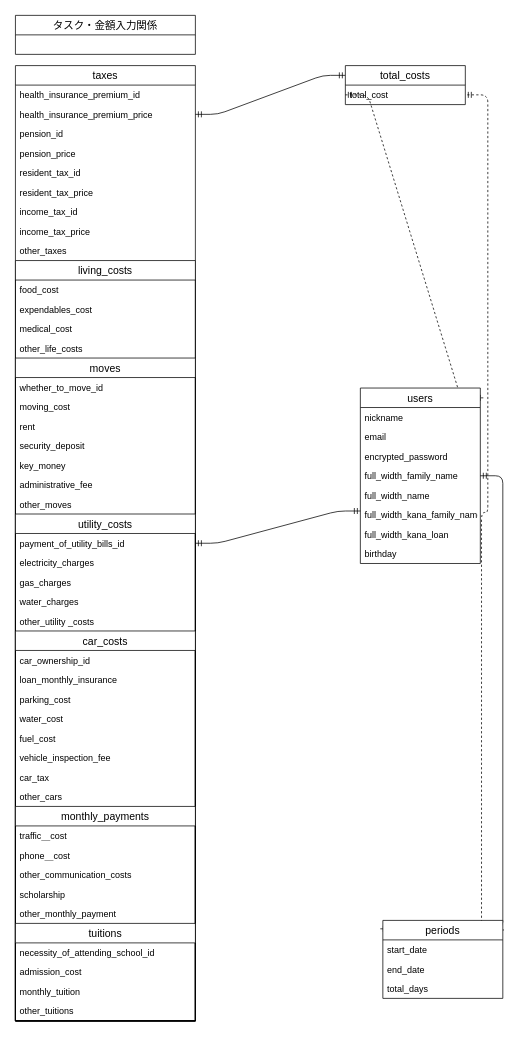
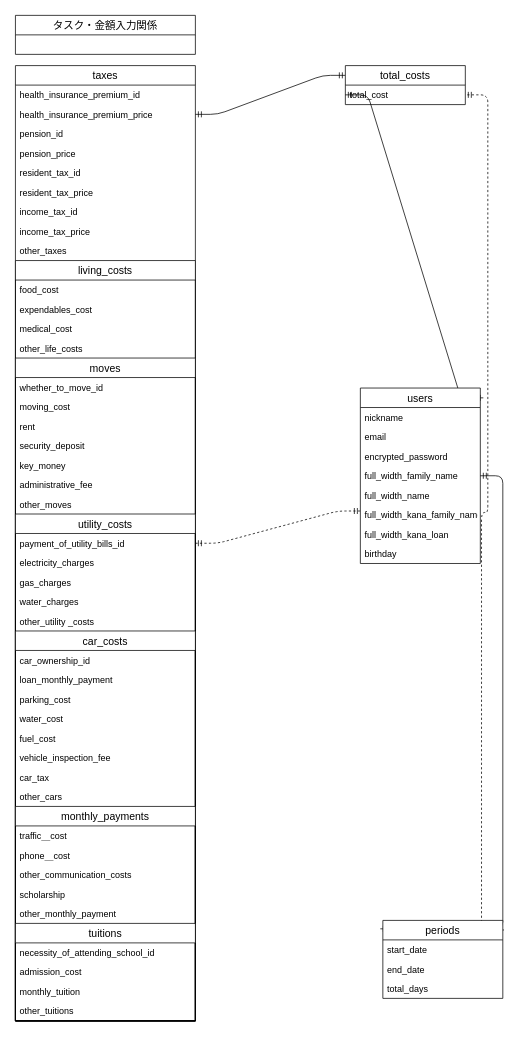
  <mxCell id="0" />
  <mxCell id="1" parent="0" />
- <mxCell id="2" value="" style="edgeStyle=entityRelationEdgeStyle;fontSize=12;html=1;endArrow=ERmandOne;startArrow=ERmandOne;entryX=0;entryY=0.308;entryDx=0;entryDy=0;entryPerimeter=0;" parent="1" source="4" target="63" edge="1"><mxGeometry width="100" height="100" relative="1" as="geometry"><mxPoint x="260" y="157" as="sourcePoint" /><mxPoint x="530" y="611" as="targetPoint" /></mxGeometry></mxCell>
+ <mxCell id="2" value="" style="edgeStyle=entityRelationEdgeStyle;fontSize=12;html=1;endArrow=ERmandOne;startArrow=ERmandOne;entryX=0;entryY=0.308;entryDx=0;entryDy=0;entryPerimeter=0;dashed=1;" parent="1" source="4" target="63" edge="1"><mxGeometry width="100" height="100" relative="1" as="geometry"><mxPoint x="260" y="157" as="sourcePoint" /><mxPoint x="530" y="611" as="targetPoint" /></mxGeometry></mxCell>
  <mxCell id="3" value="" style="edgeStyle=entityRelationEdgeStyle;fontSize=12;html=1;endArrow=ERmandOne;startArrow=ERmandOne;entryX=0;entryY=0.25;entryDx=0;entryDy=0;exitX=1;exitY=0.5;exitDx=0;exitDy=0;" parent="1" source="6" target="66" edge="1"><mxGeometry width="100" height="100" relative="1" as="geometry"><mxPoint x="262" y="113" as="sourcePoint" /><mxPoint x="534" y="107.008" as="targetPoint" /></mxGeometry></mxCell>
  <mxCell id="4" value="taxes" style="swimlane;fontStyle=0;childLayout=stackLayout;horizontal=1;startSize=26;horizontalStack=0;resizeParent=1;resizeParentMax=0;resizeLast=0;collapsible=1;marginBottom=0;align=center;fontSize=14;" parent="1" vertex="1"><mxGeometry x="20" y="87" width="240" height="1274" as="geometry"><mxRectangle x="50" y="90" width="60" height="26" as="alternateBounds" /></mxGeometry></mxCell>
  <mxCell id="5" value="health_insurance_premium_id" style="text;strokeColor=none;fillColor=none;spacingLeft=4;spacingRight=4;overflow=hidden;rotatable=0;points=[[0,0.5],[1,0.5]];portConstraint=eastwest;fontSize=12;" parent="4" vertex="1"><mxGeometry y="26" width="240" height="26" as="geometry" /></mxCell>
  <mxCell id="6" value="health_insurance_premium_price" style="text;strokeColor=none;fillColor=none;spacingLeft=4;spacingRight=4;overflow=hidden;rotatable=0;points=[[0,0.5],[1,0.5]];portConstraint=eastwest;fontSize=12;" parent="4" vertex="1"><mxGeometry y="52" width="240" height="26" as="geometry" /></mxCell>
  <mxCell id="7" value="pension_id" style="text;strokeColor=none;fillColor=none;spacingLeft=4;spacingRight=4;overflow=hidden;rotatable=0;points=[[0,0.5],[1,0.5]];portConstraint=eastwest;fontSize=12;" parent="4" vertex="1"><mxGeometry y="78" width="240" height="26" as="geometry" /></mxCell>
  <mxCell id="8" value="pension_price" style="text;strokeColor=none;fillColor=none;spacingLeft=4;spacingRight=4;overflow=hidden;rotatable=0;points=[[0,0.5],[1,0.5]];portConstraint=eastwest;fontSize=12;" parent="4" vertex="1"><mxGeometry y="104" width="240" height="26" as="geometry" /></mxCell>
  <mxCell id="9" value="resident_tax_id" style="text;strokeColor=none;fillColor=none;spacingLeft=4;spacingRight=4;overflow=hidden;rotatable=0;points=[[0,0.5],[1,0.5]];portConstraint=eastwest;fontSize=12;" parent="4" vertex="1"><mxGeometry y="130" width="240" height="26" as="geometry" /></mxCell>
  <mxCell id="10" value="resident_tax_price" style="text;strokeColor=none;fillColor=none;spacingLeft=4;spacingRight=4;overflow=hidden;rotatable=0;points=[[0,0.5],[1,0.5]];portConstraint=eastwest;fontSize=12;" parent="4" vertex="1"><mxGeometry y="156" width="240" height="26" as="geometry" /></mxCell>
  <mxCell id="11" value="income_tax_id " style="text;strokeColor=none;fillColor=none;spacingLeft=4;spacingRight=4;overflow=hidden;rotatable=0;points=[[0,0.5],[1,0.5]];portConstraint=eastwest;fontSize=12;" parent="4" vertex="1"><mxGeometry y="182" width="240" height="26" as="geometry" /></mxCell>
  <mxCell id="12" value="income_tax_price" style="text;strokeColor=none;fillColor=none;spacingLeft=4;spacingRight=4;overflow=hidden;rotatable=0;points=[[0,0.5],[1,0.5]];portConstraint=eastwest;fontSize=12;" parent="4" vertex="1"><mxGeometry y="208" width="240" height="26" as="geometry" /></mxCell>
  <mxCell id="13" value="other_taxes" style="text;strokeColor=none;fillColor=none;spacingLeft=4;spacingRight=4;overflow=hidden;rotatable=0;points=[[0,0.5],[1,0.5]];portConstraint=eastwest;fontSize=12;" parent="4" vertex="1"><mxGeometry y="234" width="240" height="26" as="geometry" /></mxCell>
  <mxCell id="14" value="living_costs" style="swimlane;fontStyle=0;childLayout=stackLayout;horizontal=1;startSize=26;horizontalStack=0;resizeParent=1;resizeParentMax=0;resizeLast=0;collapsible=1;marginBottom=0;align=center;fontSize=14;" parent="4" vertex="1"><mxGeometry y="260" width="240" height="1014" as="geometry" /></mxCell>
  <mxCell id="15" value="food_cost" style="text;strokeColor=none;fillColor=none;spacingLeft=4;spacingRight=4;overflow=hidden;rotatable=0;points=[[0,0.5],[1,0.5]];portConstraint=eastwest;fontSize=12;" parent="14" vertex="1"><mxGeometry y="26" width="240" height="26" as="geometry" /></mxCell>
  <mxCell id="16" value="expendables_cost" style="text;strokeColor=none;fillColor=none;spacingLeft=4;spacingRight=4;overflow=hidden;rotatable=0;points=[[0,0.5],[1,0.5]];portConstraint=eastwest;fontSize=12;" parent="14" vertex="1"><mxGeometry y="52" width="240" height="26" as="geometry" /></mxCell>
  <mxCell id="17" value="medical_cost" style="text;strokeColor=none;fillColor=none;spacingLeft=4;spacingRight=4;overflow=hidden;rotatable=0;points=[[0,0.5],[1,0.5]];portConstraint=eastwest;fontSize=12;" parent="14" vertex="1"><mxGeometry y="78" width="240" height="26" as="geometry" /></mxCell>
  <mxCell id="18" value="other_life_costs" style="text;strokeColor=none;fillColor=none;spacingLeft=4;spacingRight=4;overflow=hidden;rotatable=0;points=[[0,0.5],[1,0.5]];portConstraint=eastwest;fontSize=12;" parent="14" vertex="1"><mxGeometry y="104" width="240" height="26" as="geometry" /></mxCell>
  <mxCell id="19" value="moves" style="swimlane;fontStyle=0;childLayout=stackLayout;horizontal=1;startSize=26;horizontalStack=0;resizeParent=1;resizeParentMax=0;resizeLast=0;collapsible=1;marginBottom=0;align=center;fontSize=14;" parent="14" vertex="1"><mxGeometry y="130" width="240" height="884" as="geometry" /></mxCell>
  <mxCell id="20" value="whether_to_move_id" style="text;strokeColor=none;fillColor=none;spacingLeft=4;spacingRight=4;overflow=hidden;rotatable=0;points=[[0,0.5],[1,0.5]];portConstraint=eastwest;fontSize=12;" parent="19" vertex="1"><mxGeometry y="26" width="240" height="26" as="geometry" /></mxCell>
  <mxCell id="21" value="moving_cost " style="text;strokeColor=none;fillColor=none;spacingLeft=4;spacingRight=4;overflow=hidden;rotatable=0;points=[[0,0.5],[1,0.5]];portConstraint=eastwest;fontSize=12;" parent="19" vertex="1"><mxGeometry y="52" width="240" height="26" as="geometry" /></mxCell>
  <mxCell id="22" value="rent" style="text;strokeColor=none;fillColor=none;spacingLeft=4;spacingRight=4;overflow=hidden;rotatable=0;points=[[0,0.5],[1,0.5]];portConstraint=eastwest;fontSize=12;" parent="19" vertex="1"><mxGeometry y="78" width="240" height="26" as="geometry" /></mxCell>
  <mxCell id="23" value="security_deposit" style="text;strokeColor=none;fillColor=none;spacingLeft=4;spacingRight=4;overflow=hidden;rotatable=0;points=[[0,0.5],[1,0.5]];portConstraint=eastwest;fontSize=12;" parent="19" vertex="1"><mxGeometry y="104" width="240" height="26" as="geometry" /></mxCell>
  <mxCell id="24" value="key_money" style="text;strokeColor=none;fillColor=none;spacingLeft=4;spacingRight=4;overflow=hidden;rotatable=0;points=[[0,0.5],[1,0.5]];portConstraint=eastwest;fontSize=12;" parent="19" vertex="1"><mxGeometry y="130" width="240" height="26" as="geometry" /></mxCell>
  <mxCell id="25" value="administrative_fee" style="text;strokeColor=none;fillColor=none;spacingLeft=4;spacingRight=4;overflow=hidden;rotatable=0;points=[[0,0.5],[1,0.5]];portConstraint=eastwest;fontSize=12;" parent="19" vertex="1"><mxGeometry y="156" width="240" height="26" as="geometry" /></mxCell>
  <mxCell id="26" value="other_moves" style="text;strokeColor=none;fillColor=none;spacingLeft=4;spacingRight=4;overflow=hidden;rotatable=0;points=[[0,0.5],[1,0.5]];portConstraint=eastwest;fontSize=12;" parent="19" vertex="1"><mxGeometry y="182" width="240" height="26" as="geometry" /></mxCell>
  <mxCell id="27" value="utility_costs" style="swimlane;fontStyle=0;childLayout=stackLayout;horizontal=1;startSize=26;horizontalStack=0;resizeParent=1;resizeParentMax=0;resizeLast=0;collapsible=1;marginBottom=0;align=center;fontSize=14;" parent="19" vertex="1"><mxGeometry y="208" width="240" height="676" as="geometry" /></mxCell>
  <mxCell id="28" value="payment_of_utility_bills_id" style="text;strokeColor=none;fillColor=none;spacingLeft=4;spacingRight=4;overflow=hidden;rotatable=0;points=[[0,0.5],[1,0.5]];portConstraint=eastwest;fontSize=12;" parent="27" vertex="1"><mxGeometry y="26" width="240" height="26" as="geometry" /></mxCell>
  <mxCell id="29" value="electricity_charges " style="text;strokeColor=none;fillColor=none;spacingLeft=4;spacingRight=4;overflow=hidden;rotatable=0;points=[[0,0.5],[1,0.5]];portConstraint=eastwest;fontSize=12;" parent="27" vertex="1"><mxGeometry y="52" width="240" height="26" as="geometry" /></mxCell>
  <mxCell id="30" value="gas_charges" style="text;strokeColor=none;fillColor=none;spacingLeft=4;spacingRight=4;overflow=hidden;rotatable=0;points=[[0,0.5],[1,0.5]];portConstraint=eastwest;fontSize=12;" parent="27" vertex="1"><mxGeometry y="78" width="240" height="26" as="geometry" /></mxCell>
  <mxCell id="31" value="water_charges" style="text;strokeColor=none;fillColor=none;spacingLeft=4;spacingRight=4;overflow=hidden;rotatable=0;points=[[0,0.5],[1,0.5]];portConstraint=eastwest;fontSize=12;" parent="27" vertex="1"><mxGeometry y="104" width="240" height="26" as="geometry" /></mxCell>
  <mxCell id="32" value="other_utility _costs" style="text;strokeColor=none;fillColor=none;spacingLeft=4;spacingRight=4;overflow=hidden;rotatable=0;points=[[0,0.5],[1,0.5]];portConstraint=eastwest;fontSize=12;" parent="27" vertex="1"><mxGeometry y="130" width="240" height="26" as="geometry" /></mxCell>
  <mxCell id="33" value="car_costs" style="swimlane;fontStyle=0;childLayout=stackLayout;horizontal=1;startSize=26;horizontalStack=0;resizeParent=1;resizeParentMax=0;resizeLast=0;collapsible=1;marginBottom=0;align=center;fontSize=14;" parent="27" vertex="1"><mxGeometry y="156" width="240" height="520" as="geometry" /></mxCell>
  <mxCell id="34" value="car_ownership_id" style="text;strokeColor=none;fillColor=none;spacingLeft=4;spacingRight=4;overflow=hidden;rotatable=0;points=[[0,0.5],[1,0.5]];portConstraint=eastwest;fontSize=12;" parent="33" vertex="1"><mxGeometry y="26" width="240" height="26" as="geometry" /></mxCell>
- <mxCell id="35" value="loan_monthly_insurance" style="text;strokeColor=none;fillColor=none;spacingLeft=4;spacingRight=4;overflow=hidden;rotatable=0;points=[[0,0.5],[1,0.5]];portConstraint=eastwest;fontSize=12;" parent="33" vertex="1"><mxGeometry y="52" width="240" height="26" as="geometry" /></mxCell>
+ <mxCell id="35" value="loan_monthly_payment" style="text;strokeColor=none;fillColor=none;spacingLeft=4;spacingRight=4;overflow=hidden;rotatable=0;points=[[0,0.5],[1,0.5]];portConstraint=eastwest;fontSize=12;" parent="33" vertex="1"><mxGeometry y="52" width="240" height="26" as="geometry" /></mxCell>
  <mxCell id="36" value="parking_cost" style="text;strokeColor=none;fillColor=none;spacingLeft=4;spacingRight=4;overflow=hidden;rotatable=0;points=[[0,0.5],[1,0.5]];portConstraint=eastwest;fontSize=12;" parent="33" vertex="1"><mxGeometry y="78" width="240" height="26" as="geometry" /></mxCell>
  <mxCell id="37" value="water_cost  " style="text;strokeColor=none;fillColor=none;spacingLeft=4;spacingRight=4;overflow=hidden;rotatable=0;points=[[0,0.5],[1,0.5]];portConstraint=eastwest;fontSize=12;" parent="33" vertex="1"><mxGeometry y="104" width="240" height="26" as="geometry" /></mxCell>
  <mxCell id="38" value="fuel_cost" style="text;strokeColor=none;fillColor=none;spacingLeft=4;spacingRight=4;overflow=hidden;rotatable=0;points=[[0,0.5],[1,0.5]];portConstraint=eastwest;fontSize=12;" parent="33" vertex="1"><mxGeometry y="130" width="240" height="26" as="geometry" /></mxCell>
  <mxCell id="39" value="vehicle_inspection_fee" style="text;strokeColor=none;fillColor=none;spacingLeft=4;spacingRight=4;overflow=hidden;rotatable=0;points=[[0,0.5],[1,0.5]];portConstraint=eastwest;fontSize=12;" parent="33" vertex="1"><mxGeometry y="156" width="240" height="26" as="geometry" /></mxCell>
  <mxCell id="40" value="car_tax" style="text;strokeColor=none;fillColor=none;spacingLeft=4;spacingRight=4;overflow=hidden;rotatable=0;points=[[0,0.5],[1,0.5]];portConstraint=eastwest;fontSize=12;" parent="33" vertex="1"><mxGeometry y="182" width="240" height="26" as="geometry" /></mxCell>
  <mxCell id="41" value="other_cars" style="text;strokeColor=none;fillColor=none;spacingLeft=4;spacingRight=4;overflow=hidden;rotatable=0;points=[[0,0.5],[1,0.5]];portConstraint=eastwest;fontSize=12;" parent="33" vertex="1"><mxGeometry y="208" width="240" height="26" as="geometry" /></mxCell>
  <mxCell id="42" value="monthly_payments" style="swimlane;fontStyle=0;childLayout=stackLayout;horizontal=1;startSize=26;horizontalStack=0;resizeParent=1;resizeParentMax=0;resizeLast=0;collapsible=1;marginBottom=0;align=center;fontSize=14;" parent="33" vertex="1"><mxGeometry y="234" width="240" height="286" as="geometry" /></mxCell>
  <mxCell id="43" value="traffic＿cost" style="text;strokeColor=none;fillColor=none;spacingLeft=4;spacingRight=4;overflow=hidden;rotatable=0;points=[[0,0.5],[1,0.5]];portConstraint=eastwest;fontSize=12;" parent="42" vertex="1"><mxGeometry y="26" width="240" height="26" as="geometry" /></mxCell>
  <mxCell id="44" value="phone＿cost" style="text;strokeColor=none;fillColor=none;spacingLeft=4;spacingRight=4;overflow=hidden;rotatable=0;points=[[0,0.5],[1,0.5]];portConstraint=eastwest;fontSize=12;" parent="42" vertex="1"><mxGeometry y="52" width="240" height="26" as="geometry" /></mxCell>
  <mxCell id="45" value="other_communication_costs" style="text;strokeColor=none;fillColor=none;spacingLeft=4;spacingRight=4;overflow=hidden;rotatable=0;points=[[0,0.5],[1,0.5]];portConstraint=eastwest;fontSize=12;" parent="42" vertex="1"><mxGeometry y="78" width="240" height="26" as="geometry" /></mxCell>
  <mxCell id="46" value="scholarship" style="text;strokeColor=none;fillColor=none;spacingLeft=4;spacingRight=4;overflow=hidden;rotatable=0;points=[[0,0.5],[1,0.5]];portConstraint=eastwest;fontSize=12;" parent="42" vertex="1"><mxGeometry y="104" width="240" height="26" as="geometry" /></mxCell>
  <mxCell id="47" value="other_monthly_payment" style="text;strokeColor=none;fillColor=none;spacingLeft=4;spacingRight=4;overflow=hidden;rotatable=0;points=[[0,0.5],[1,0.5]];portConstraint=eastwest;fontSize=12;" parent="42" vertex="1"><mxGeometry y="130" width="240" height="26" as="geometry" /></mxCell>
  <mxCell id="48" value="tuitions" style="swimlane;fontStyle=0;childLayout=stackLayout;horizontal=1;startSize=26;horizontalStack=0;resizeParent=1;resizeParentMax=0;resizeLast=0;collapsible=1;marginBottom=0;align=center;fontSize=14;" parent="42" vertex="1"><mxGeometry y="156" width="240" height="130" as="geometry"><mxRectangle x="50" y="90" width="60" height="26" as="alternateBounds" /></mxGeometry></mxCell>
  <mxCell id="49" value="necessity_of_attending_school_id" style="text;strokeColor=none;fillColor=none;spacingLeft=4;spacingRight=4;overflow=hidden;rotatable=0;points=[[0,0.5],[1,0.5]];portConstraint=eastwest;fontSize=12;" parent="48" vertex="1"><mxGeometry y="26" width="240" height="26" as="geometry" /></mxCell>
  <mxCell id="50" value="admission_cost" style="text;strokeColor=none;fillColor=none;spacingLeft=4;spacingRight=4;overflow=hidden;rotatable=0;points=[[0,0.5],[1,0.5]];portConstraint=eastwest;fontSize=12;" parent="48" vertex="1"><mxGeometry y="52" width="240" height="26" as="geometry" /></mxCell>
  <mxCell id="51" value="monthly_tuition" style="text;strokeColor=none;fillColor=none;spacingLeft=4;spacingRight=4;overflow=hidden;rotatable=0;points=[[0,0.5],[1,0.5]];portConstraint=eastwest;fontSize=12;" parent="48" vertex="1"><mxGeometry y="78" width="240" height="26" as="geometry" /></mxCell>
  <mxCell id="52" value="other_tuitions" style="text;strokeColor=none;fillColor=none;spacingLeft=4;spacingRight=4;overflow=hidden;rotatable=0;points=[[0,0.5],[1,0.5]];portConstraint=eastwest;fontSize=12;" parent="48" vertex="1"><mxGeometry y="104" width="240" height="26" as="geometry" /></mxCell>
  <mxCell id="53" value="" style="edgeStyle=entityRelationEdgeStyle;fontSize=12;html=1;endArrow=ERmandOne;startArrow=ERmandOne;exitX=1.01;exitY=0.123;exitDx=0;exitDy=0;exitPerimeter=0;dashed=1;" parent="1" source="68" target="67" edge="1"><mxGeometry width="100" height="100" relative="1" as="geometry"><mxPoint x="620" y="237" as="sourcePoint" /><mxPoint x="628" y="139" as="targetPoint" /></mxGeometry></mxCell>
  <mxCell id="54" value="" style="edgeStyle=entityRelationEdgeStyle;fontSize=12;html=1;endArrow=ERmandOne;startArrow=ERmandOne;entryX=-0.021;entryY=0.108;entryDx=0;entryDy=0;entryPerimeter=0;" parent="1" source="57" target="68" edge="1"><mxGeometry width="100" height="100" relative="1" as="geometry"><mxPoint x="702.48" y="462.992" as="sourcePoint" /><mxPoint x="540" y="337" as="targetPoint" /></mxGeometry></mxCell>
- <mxCell id="55" value="" style="edgeStyle=entityRelationEdgeStyle;fontSize=12;html=1;endArrow=ERmandOne;startArrow=ERmandOne;entryX=0;entryY=0.5;entryDx=0;entryDy=0;exitX=1.025;exitY=0.056;exitDx=0;exitDy=0;exitPerimeter=0;dashed=1;" parent="1" source="57" target="67" edge="1"><mxGeometry width="100" height="100" relative="1" as="geometry"><mxPoint x="380" y="535" as="sourcePoint" /><mxPoint x="731.2" y="607" as="targetPoint" /></mxGeometry></mxCell>
+ <mxCell id="55" value="" style="edgeStyle=entityRelationEdgeStyle;fontSize=12;html=1;endArrow=ERmandOne;startArrow=ERmandOne;entryX=0;entryY=0.5;entryDx=0;entryDy=0;exitX=1.025;exitY=0.056;exitDx=0;exitDy=0;exitPerimeter=0;" parent="1" source="57" target="67" edge="1"><mxGeometry width="100" height="100" relative="1" as="geometry"><mxPoint x="380" y="535" as="sourcePoint" /><mxPoint x="731.2" y="607" as="targetPoint" /></mxGeometry></mxCell>
  <mxCell id="56" value="タスク・金額入力関係" style="swimlane;fontStyle=0;childLayout=stackLayout;horizontal=1;startSize=26;horizontalStack=0;resizeParent=1;resizeParentMax=0;resizeLast=0;collapsible=1;marginBottom=0;align=center;fontSize=14;" vertex="1" parent="1"><mxGeometry x="20" y="20" width="240" height="52" as="geometry" /></mxCell>
  <mxCell id="57" value="users" style="swimlane;fontStyle=0;childLayout=stackLayout;horizontal=1;startSize=26;horizontalStack=0;resizeParent=1;resizeParentMax=0;resizeLast=0;collapsible=1;marginBottom=0;align=center;fontSize=14;" parent="1" vertex="1"><mxGeometry x="480" y="517" width="160" height="234" as="geometry" /></mxCell>
  <mxCell id="58" value="nickname  " style="text;strokeColor=none;fillColor=none;spacingLeft=4;spacingRight=4;overflow=hidden;rotatable=0;points=[[0,0.5],[1,0.5]];portConstraint=eastwest;fontSize=12;" parent="57" vertex="1"><mxGeometry y="26" width="160" height="26" as="geometry" /></mxCell>
  <mxCell id="59" value="email" style="text;strokeColor=none;fillColor=none;spacingLeft=4;spacingRight=4;overflow=hidden;rotatable=0;points=[[0,0.5],[1,0.5]];portConstraint=eastwest;fontSize=12;" parent="57" vertex="1"><mxGeometry y="52" width="160" height="26" as="geometry" /></mxCell>
  <mxCell id="60" value="encrypted_password" style="text;strokeColor=none;fillColor=none;spacingLeft=4;spacingRight=4;overflow=hidden;rotatable=0;points=[[0,0.5],[1,0.5]];portConstraint=eastwest;fontSize=12;" parent="57" vertex="1"><mxGeometry y="78" width="160" height="26" as="geometry" /></mxCell>
  <mxCell id="61" value="full_width_family_name" style="text;strokeColor=none;fillColor=none;spacingLeft=4;spacingRight=4;overflow=hidden;rotatable=0;points=[[0,0.5],[1,0.5]];portConstraint=eastwest;fontSize=12;" parent="57" vertex="1"><mxGeometry y="104" width="160" height="26" as="geometry" /></mxCell>
  <mxCell id="62" value="full_width_name" style="text;strokeColor=none;fillColor=none;spacingLeft=4;spacingRight=4;overflow=hidden;rotatable=0;points=[[0,0.5],[1,0.5]];portConstraint=eastwest;fontSize=12;" parent="57" vertex="1"><mxGeometry y="130" width="160" height="26" as="geometry" /></mxCell>
  <mxCell id="63" value="full_width_kana_family_name" style="text;strokeColor=none;fillColor=none;spacingLeft=4;spacingRight=4;overflow=hidden;rotatable=0;points=[[0,0.5],[1,0.5]];portConstraint=eastwest;fontSize=12;" parent="57" vertex="1"><mxGeometry y="156" width="160" height="26" as="geometry" /></mxCell>
  <mxCell id="64" value="full_width_kana_loan" style="text;strokeColor=none;fillColor=none;spacingLeft=4;spacingRight=4;overflow=hidden;rotatable=0;points=[[0,0.5],[1,0.5]];portConstraint=eastwest;fontSize=12;" parent="57" vertex="1"><mxGeometry y="182" width="160" height="26" as="geometry" /></mxCell>
  <mxCell id="65" value="birthday" style="text;strokeColor=none;fillColor=none;spacingLeft=4;spacingRight=4;overflow=hidden;rotatable=0;points=[[0,0.5],[1,0.5]];portConstraint=eastwest;fontSize=12;" parent="57" vertex="1"><mxGeometry y="208" width="160" height="26" as="geometry" /></mxCell>
  <mxCell id="66" value="total_costs" style="swimlane;fontStyle=0;childLayout=stackLayout;horizontal=1;startSize=26;horizontalStack=0;resizeParent=1;resizeParentMax=0;resizeLast=0;collapsible=1;marginBottom=0;align=center;fontSize=14;" parent="1" vertex="1"><mxGeometry x="460" y="87" width="160" height="52" as="geometry" /></mxCell>
  <mxCell id="67" value="total_cost" style="text;strokeColor=none;fillColor=none;spacingLeft=4;spacingRight=4;overflow=hidden;rotatable=0;points=[[0,0.5],[1,0.5]];portConstraint=eastwest;fontSize=12;" parent="66" vertex="1"><mxGeometry y="26" width="160" height="26" as="geometry" /></mxCell>
  <mxCell id="68" value="periods" style="swimlane;fontStyle=0;childLayout=stackLayout;horizontal=1;startSize=26;horizontalStack=0;resizeParent=1;resizeParentMax=0;resizeLast=0;collapsible=1;marginBottom=0;align=center;fontSize=14;" parent="1" vertex="1"><mxGeometry x="510" y="1227" width="160" height="104" as="geometry" /></mxCell>
  <mxCell id="69" value="start_date" style="text;strokeColor=none;fillColor=none;spacingLeft=4;spacingRight=4;overflow=hidden;rotatable=0;points=[[0,0.5],[1,0.5]];portConstraint=eastwest;fontSize=12;" parent="68" vertex="1"><mxGeometry y="26" width="160" height="26" as="geometry" /></mxCell>
  <mxCell id="70" value="end_date" style="text;strokeColor=none;fillColor=none;spacingLeft=4;spacingRight=4;overflow=hidden;rotatable=0;points=[[0,0.5],[1,0.5]];portConstraint=eastwest;fontSize=12;" parent="68" vertex="1"><mxGeometry y="52" width="160" height="26" as="geometry" /></mxCell>
  <mxCell id="71" value="total_days" style="text;strokeColor=none;fillColor=none;spacingLeft=4;spacingRight=4;overflow=hidden;rotatable=0;points=[[0,0.5],[1,0.5]];portConstraint=eastwest;fontSize=12;" parent="68" vertex="1"><mxGeometry y="78" width="160" height="26" as="geometry" /></mxCell>
